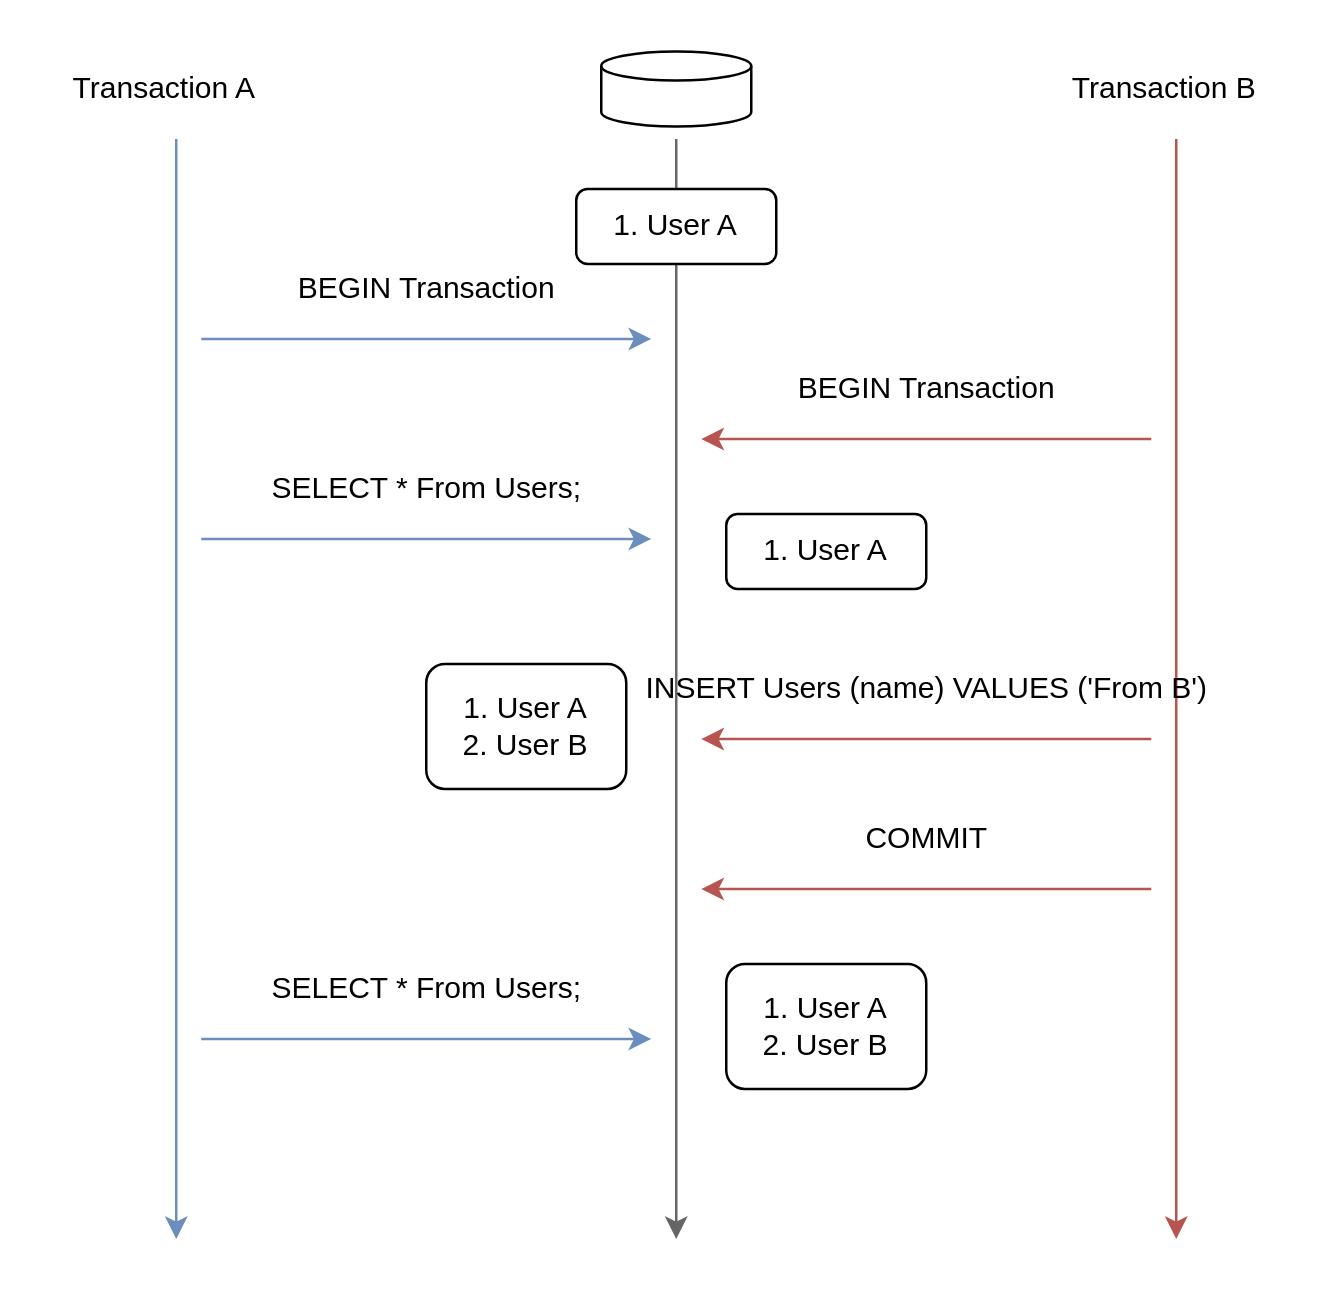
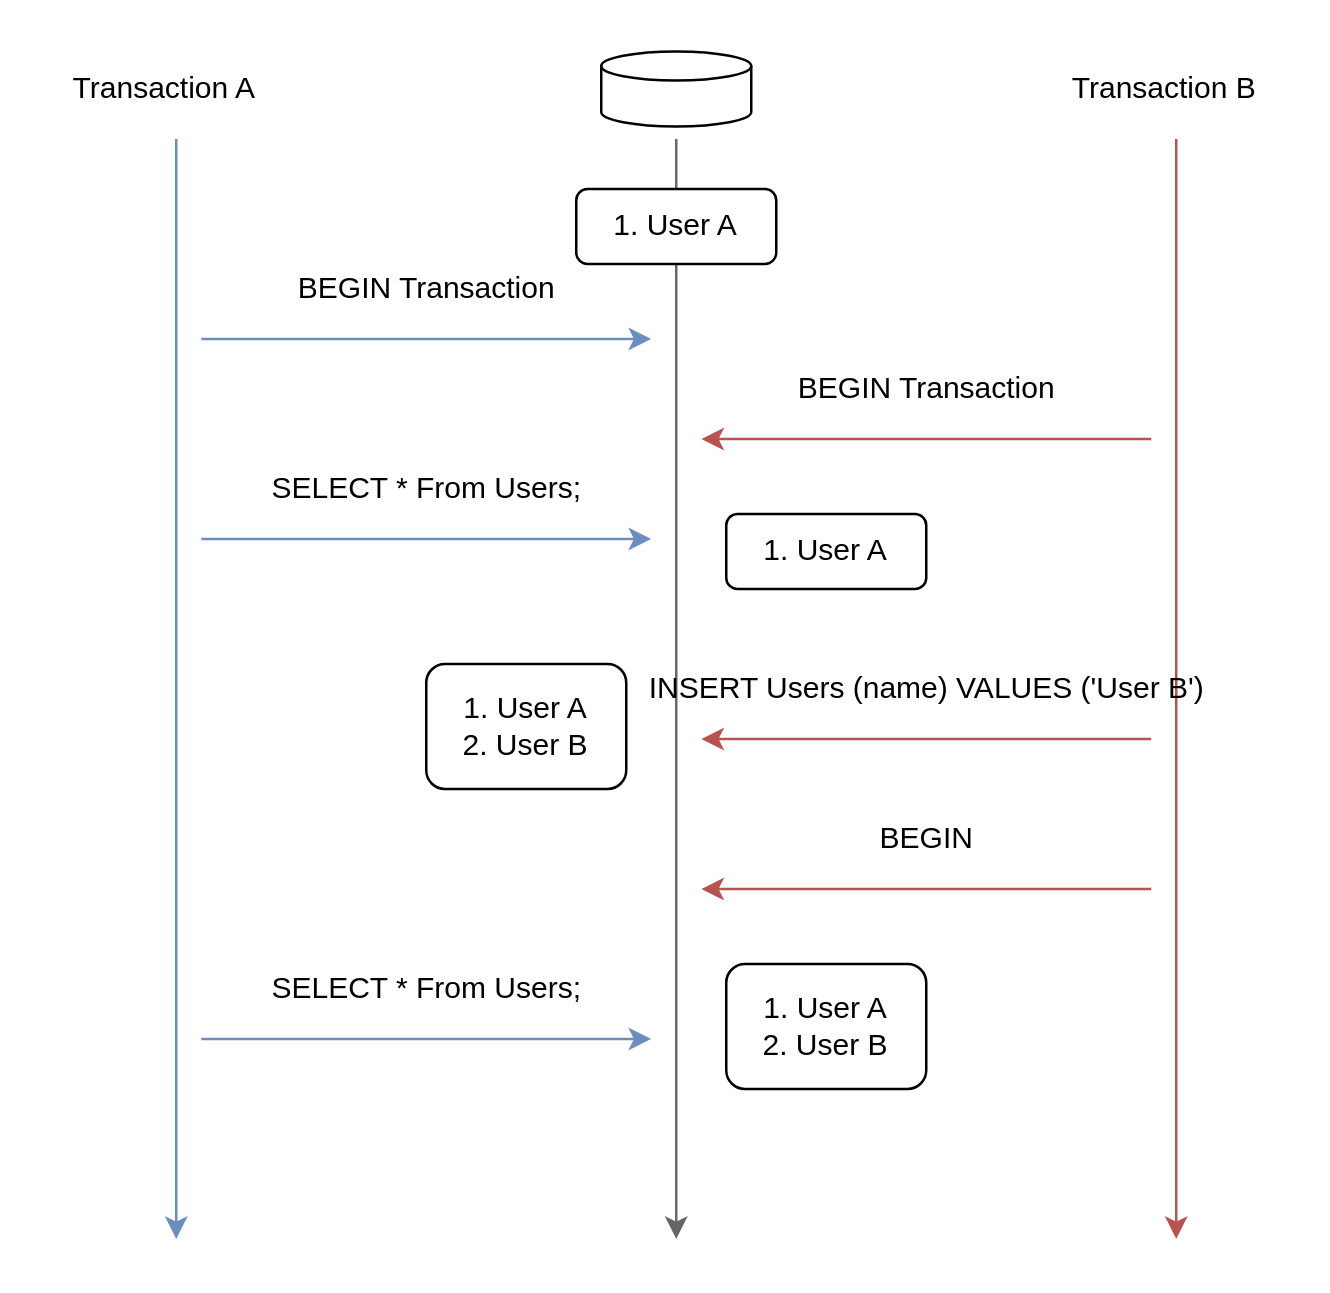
  <mxCell id="0" />
  <mxCell id="1" parent="0" />
  <mxCell id="2" value="" style="endArrow=classic;html=1;fillColor=#dae8fc;strokeColor=#6c8ebf;" parent="1" edge="1"><mxGeometry width="50" height="50" relative="1" as="geometry"><mxPoint x="70" y="55" as="sourcePoint" /><mxPoint x="70" y="495" as="targetPoint" /></mxGeometry></mxCell>
  <mxCell id="3" value="" style="endArrow=classic;html=1;fillColor=#f8cecc;strokeColor=#b85450;" parent="1" edge="1"><mxGeometry width="50" height="50" relative="1" as="geometry"><mxPoint x="470" y="55" as="sourcePoint" /><mxPoint x="470" y="495" as="targetPoint" /></mxGeometry></mxCell>
  <mxCell id="4" value="Transaction A" style="text;html=1;align=center;verticalAlign=middle;resizable=0;points=[];autosize=1;fontColor=#000000;" parent="1" vertex="1"><mxGeometry x="20" y="25" width="90" height="20" as="geometry" /></mxCell>
  <mxCell id="5" value="Transaction B" style="text;html=1;align=center;verticalAlign=middle;resizable=0;points=[];autosize=1;fontColor=#000000;" parent="1" vertex="1"><mxGeometry x="420" y="25" width="90" height="20" as="geometry" /></mxCell>
  <mxCell id="6" value="" style="endArrow=classic;html=1;fillColor=#f5f5f5;strokeColor=#666666;" parent="1" edge="1"><mxGeometry width="50" height="50" relative="1" as="geometry"><mxPoint x="270" y="55" as="sourcePoint" /><mxPoint x="270" y="495" as="targetPoint" /></mxGeometry></mxCell>
  <mxCell id="7" value="" style="shape=cylinder3;whiteSpace=wrap;html=1;boundedLbl=1;backgroundOutline=1;size=5.804;" parent="1" vertex="1"><mxGeometry x="240" y="20" width="60" height="30" as="geometry" /></mxCell>
  <mxCell id="8" value="1. User A" style="rounded=1;whiteSpace=wrap;html=1;" parent="1" vertex="1"><mxGeometry x="230" y="75" width="80" height="30" as="geometry" /></mxCell>
  <mxCell id="9" value="" style="endArrow=classic;html=1;fillColor=#dae8fc;strokeColor=#6c8ebf;" parent="1" edge="1"><mxGeometry width="50" height="50" relative="1" as="geometry"><mxPoint x="80" y="135" as="sourcePoint" /><mxPoint x="260" y="135" as="targetPoint" /></mxGeometry></mxCell>
  <mxCell id="10" value="BEGIN Transaction" style="text;html=1;align=center;verticalAlign=middle;resizable=0;points=[];autosize=1;fontColor=#000000;" parent="1" vertex="1"><mxGeometry x="110" y="105" width="120" height="20" as="geometry" /></mxCell>
  <mxCell id="11" value="SELECT * From Users;" style="text;html=1;align=center;verticalAlign=middle;resizable=0;points=[];autosize=1;fontColor=#000000;" parent="1" vertex="1"><mxGeometry x="100" y="185" width="140" height="20" as="geometry" /></mxCell>
  <mxCell id="12" value="" style="endArrow=classic;html=1;fillColor=#dae8fc;strokeColor=#6c8ebf;" parent="1" edge="1"><mxGeometry width="50" height="50" relative="1" as="geometry"><mxPoint x="80" y="215" as="sourcePoint" /><mxPoint x="260" y="215" as="targetPoint" /></mxGeometry></mxCell>
  <mxCell id="13" value="" style="endArrow=classic;html=1;fillColor=#f8cecc;strokeColor=#b85450;" parent="1" edge="1"><mxGeometry width="50" height="50" relative="1" as="geometry"><mxPoint x="460" y="175" as="sourcePoint" /><mxPoint x="280" y="175" as="targetPoint" /></mxGeometry></mxCell>
  <mxCell id="14" value="BEGIN Transaction" style="text;html=1;align=center;verticalAlign=middle;resizable=0;points=[];autosize=1;fontColor=#000000;" parent="1" vertex="1"><mxGeometry x="310" y="145" width="120" height="20" as="geometry" /></mxCell>
  <mxCell id="15" value="" style="endArrow=classic;html=1;fillColor=#f8cecc;strokeColor=#b85450;" parent="1" edge="1"><mxGeometry width="50" height="50" relative="1" as="geometry"><mxPoint x="460" y="295" as="sourcePoint" /><mxPoint x="280" y="295" as="targetPoint" /></mxGeometry></mxCell>
- <mxCell id="16" value="INSERT Users (name) VALUES ('From B')" style="text;html=1;align=center;verticalAlign=middle;resizable=0;points=[];autosize=1;fontColor=#000000;" parent="1" vertex="1"><mxGeometry x="250" y="265" width="240" height="20" as="geometry" /></mxCell>
+ <mxCell id="16" value="INSERT Users (name) VALUES ('User B')" style="text;html=1;align=center;verticalAlign=middle;resizable=0;points=[];autosize=1;fontColor=#000000;" parent="1" vertex="1"><mxGeometry x="250" y="265" width="240" height="20" as="geometry" /></mxCell>
  <mxCell id="17" value="1. User A&lt;br&gt;2. User B" style="rounded=1;whiteSpace=wrap;html=1;" parent="1" vertex="1"><mxGeometry x="170" y="265" width="80" height="50" as="geometry" /></mxCell>
  <mxCell id="18" value="1. User A" style="rounded=1;whiteSpace=wrap;html=1;" parent="1" vertex="1"><mxGeometry x="290" y="205" width="80" height="30" as="geometry" /></mxCell>
  <mxCell id="19" value="" style="endArrow=classic;html=1;fillColor=#f8cecc;strokeColor=#b85450;" parent="1" edge="1"><mxGeometry width="50" height="50" relative="1" as="geometry"><mxPoint x="460" y="355" as="sourcePoint" /><mxPoint x="280" y="355" as="targetPoint" /></mxGeometry></mxCell>
- <mxCell id="20" value="COMMIT" style="text;html=1;align=center;verticalAlign=middle;resizable=0;points=[];autosize=1;fontColor=#000000;" parent="1" vertex="1"><mxGeometry x="340" y="325" width="60" height="20" as="geometry" /></mxCell>
+ <mxCell id="20" value="BEGIN" style="text;html=1;align=center;verticalAlign=middle;resizable=0;points=[];autosize=1;fontColor=#000000;" parent="1" vertex="1"><mxGeometry x="340" y="325" width="60" height="20" as="geometry" /></mxCell>
  <mxCell id="21" value="SELECT * From Users;" style="text;html=1;align=center;verticalAlign=middle;resizable=0;points=[];autosize=1;fontColor=#000000;" parent="1" vertex="1"><mxGeometry x="100" y="385" width="140" height="20" as="geometry" /></mxCell>
  <mxCell id="22" value="" style="endArrow=classic;html=1;fillColor=#dae8fc;strokeColor=#6c8ebf;" parent="1" edge="1"><mxGeometry width="50" height="50" relative="1" as="geometry"><mxPoint x="80" y="415" as="sourcePoint" /><mxPoint x="260" y="415" as="targetPoint" /></mxGeometry></mxCell>
  <mxCell id="23" value="1. User A&lt;br&gt;2. User B" style="rounded=1;whiteSpace=wrap;html=1;" parent="1" vertex="1"><mxGeometry x="290" y="385" width="80" height="50" as="geometry" /></mxCell>
